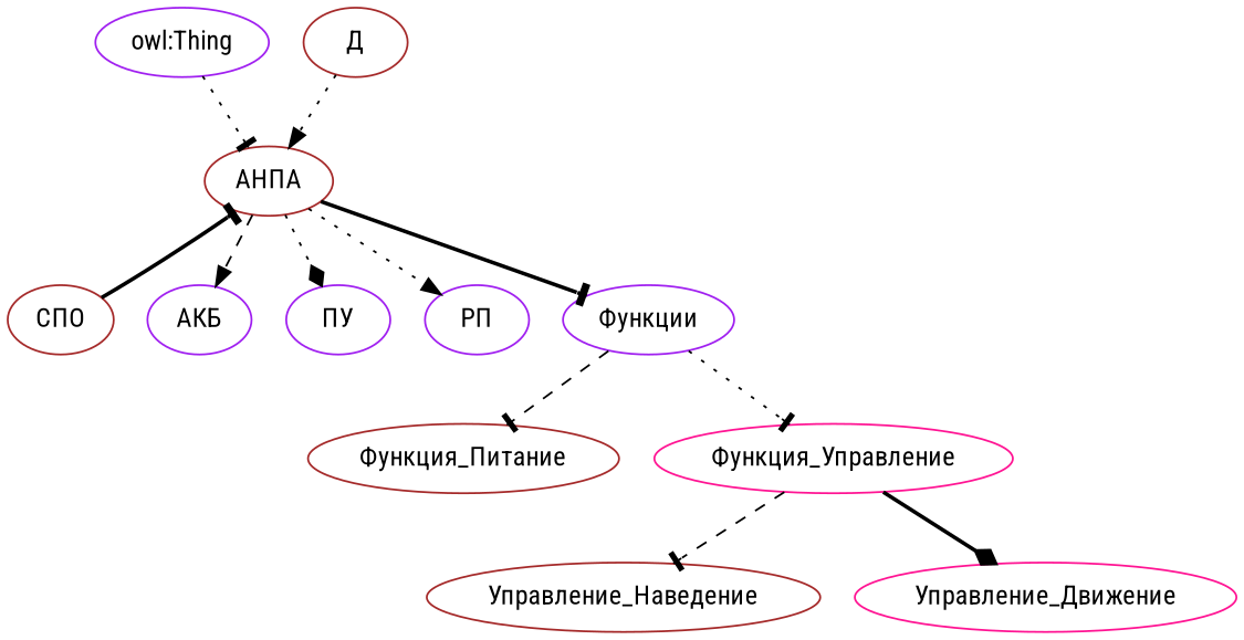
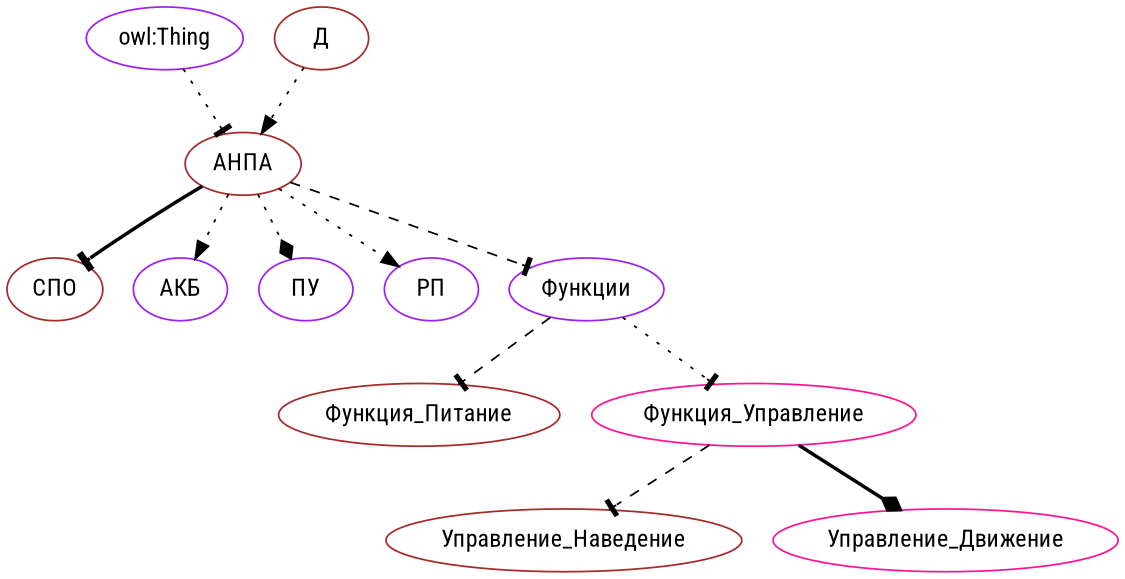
  digraph {
    fontname="Roboto Condensed"
    node [color=brown fontname="Roboto Condensed"]
    edge [arrowhead=tee fontname="Roboto Condensed" style=dotted]
    "АНПА"
    "owl:Thing" [color=purple]
    "СПО"
    "АКБ" [color=purple]
    "ПУ" [color=purple]
    "РП" [color=purple]
    "Функции" [color=purple]
    "Д"
    "Функция_Питание"
    "Функция_Управление" [color=deeppink]
    "Управление_Наведение"
    "Управление_Движение" [color=deeppink]
-   "СПО" -> "АНПА" [style=bold]
-   "АНПА" -> "АКБ" [arrowhead=normal style=dashed]
+   "АНПА" -> "СПО" [style=bold]
+   "АНПА" -> "АКБ" [arrowhead=normal]
    "АНПА" -> "ПУ" [arrowhead=diamond]
    "АНПА" -> "РП" [arrowhead=normal]
-   "АНПА" -> "Функции" [style=bold]
+   "АНПА" -> "Функции" [style=dashed]
    "owl:Thing" -> "АНПА"
    "Функции" -> "Функция_Питание" [style=dashed]
    "Функции" -> "Функция_Управление"
    "Д" -> "АНПА" [arrowhead=normal]
    "Функция_Управление" -> "Управление_Наведение" [style=dashed]
    "Функция_Управление" -> "Управление_Движение" [arrowhead=diamond style=bold]
  }
